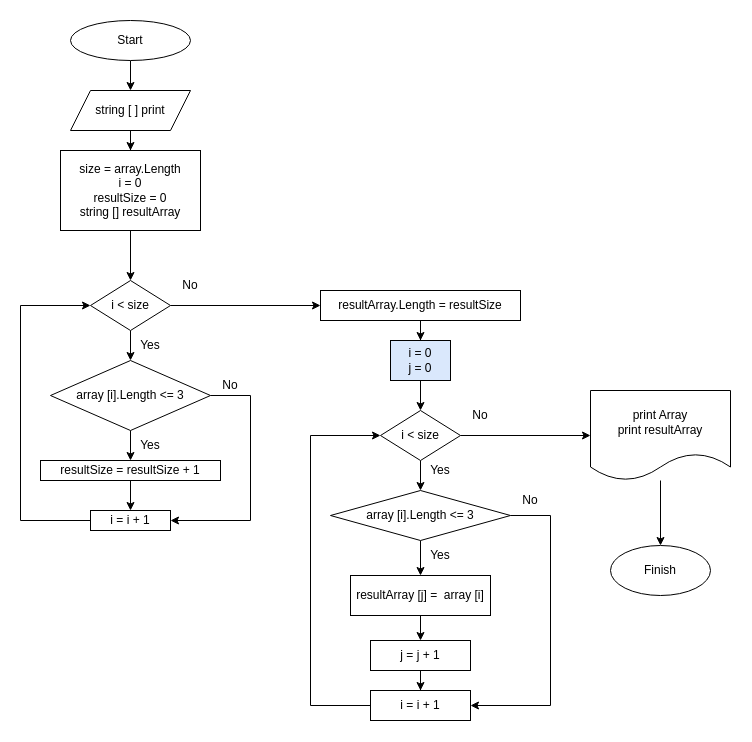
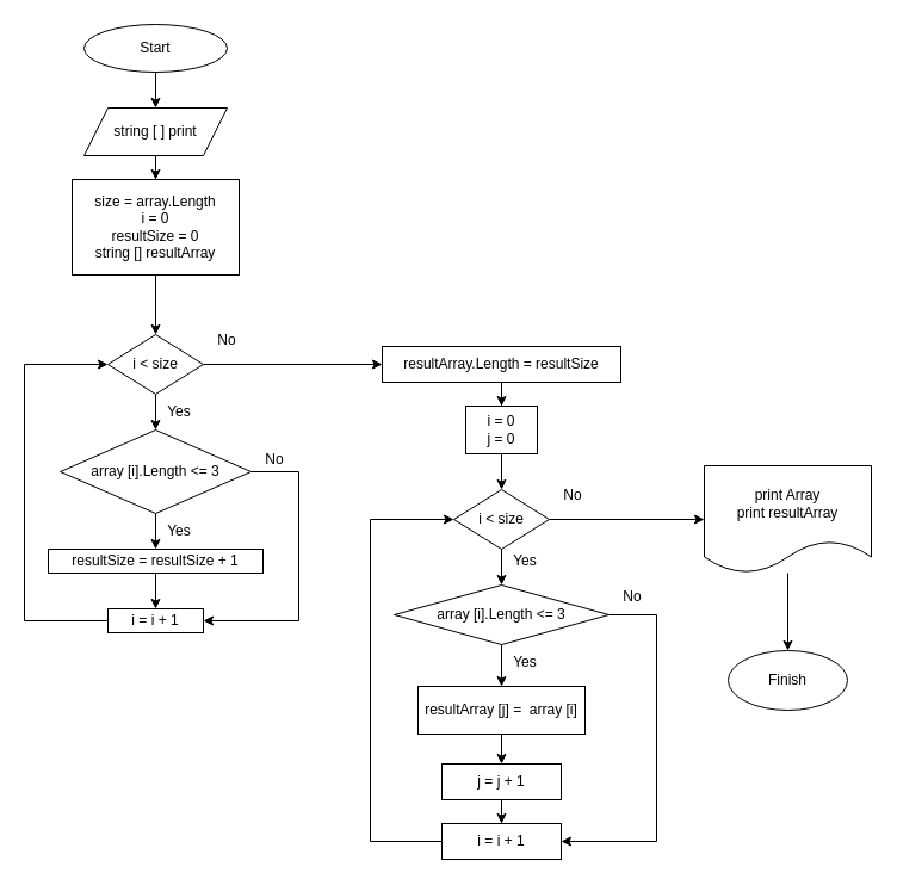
  <mxCell id="0" />
  <mxCell id="1" parent="0" />
  <mxCell id="2" value="" style="edgeStyle=orthogonalEdgeStyle;rounded=0;orthogonalLoop=1;jettySize=auto;html=1;" parent="1" source="3" target="5" edge="1"><mxGeometry relative="1" as="geometry" /></mxCell>
  <mxCell id="3" value="Start" style="ellipse;whiteSpace=wrap;html=1;" parent="1" vertex="1"><mxGeometry x="70" y="20" width="120" height="40" as="geometry" /></mxCell>
  <mxCell id="4" value="" style="edgeStyle=orthogonalEdgeStyle;rounded=0;orthogonalLoop=1;jettySize=auto;html=1;" parent="1" source="5" target="7" edge="1"><mxGeometry relative="1" as="geometry" /></mxCell>
  <mxCell id="5" value="string [ ] print" style="shape=parallelogram;perimeter=parallelogramPerimeter;whiteSpace=wrap;html=1;fixedSize=1;" parent="1" vertex="1"><mxGeometry x="70" y="90" width="120" height="40" as="geometry" /></mxCell>
  <mxCell id="6" value="" style="edgeStyle=orthogonalEdgeStyle;rounded=0;orthogonalLoop=1;jettySize=auto;html=1;entryX=0.5;entryY=0;entryDx=0;entryDy=0;" parent="1" source="7" target="10" edge="1"><mxGeometry relative="1" as="geometry"><mxPoint x="130" y="250" as="targetPoint" /></mxGeometry></mxCell>
  <mxCell id="7" value="size = array.Length&lt;br&gt;i = 0&lt;br&gt;resultSize = 0&lt;br&gt;string [] resultArray" style="whiteSpace=wrap;html=1;" parent="1" vertex="1"><mxGeometry x="60" y="150" width="140" height="80" as="geometry" /></mxCell>
  <mxCell id="8" value="" style="edgeStyle=orthogonalEdgeStyle;rounded=0;orthogonalLoop=1;jettySize=auto;html=1;" parent="1" source="10" target="13" edge="1"><mxGeometry relative="1" as="geometry" /></mxCell>
  <mxCell id="9" value="" style="edgeStyle=orthogonalEdgeStyle;rounded=0;orthogonalLoop=1;jettySize=auto;html=1;" parent="1" source="10" target="23" edge="1"><mxGeometry relative="1" as="geometry" /></mxCell>
  <mxCell id="10" value="i &amp;lt; size" style="rhombus;whiteSpace=wrap;html=1;" parent="1" vertex="1"><mxGeometry x="90" y="280" width="80" height="50" as="geometry" /></mxCell>
  <mxCell id="11" value="" style="edgeStyle=orthogonalEdgeStyle;rounded=0;orthogonalLoop=1;jettySize=auto;html=1;" parent="1" source="13" target="17" edge="1"><mxGeometry relative="1" as="geometry" /></mxCell>
  <mxCell id="12" style="edgeStyle=orthogonalEdgeStyle;rounded=0;orthogonalLoop=1;jettySize=auto;html=1;entryX=1;entryY=0.5;entryDx=0;entryDy=0;exitX=1;exitY=0.5;exitDx=0;exitDy=0;" parent="1" source="13" target="19" edge="1"><mxGeometry relative="1" as="geometry"><Array as="points"><mxPoint x="250" y="395" /><mxPoint x="250" y="520" /></Array></mxGeometry></mxCell>
  <mxCell id="13" value="array [i].Length &amp;lt;= 3" style="rhombus;whiteSpace=wrap;html=1;" parent="1" vertex="1"><mxGeometry x="50" y="360" width="160" height="70" as="geometry" /></mxCell>
  <mxCell id="14" value="No" style="text;html=1;strokeColor=none;fillColor=none;align=center;verticalAlign=middle;whiteSpace=wrap;rounded=0;" parent="1" vertex="1"><mxGeometry x="160" y="270" width="60" height="30" as="geometry" /></mxCell>
  <mxCell id="15" value="Yes" style="text;html=1;strokeColor=none;fillColor=none;align=center;verticalAlign=middle;whiteSpace=wrap;rounded=0;" parent="1" vertex="1"><mxGeometry x="130" y="330" width="40" height="30" as="geometry" /></mxCell>
  <mxCell id="16" value="" style="edgeStyle=orthogonalEdgeStyle;rounded=0;orthogonalLoop=1;jettySize=auto;html=1;" parent="1" source="17" target="19" edge="1"><mxGeometry relative="1" as="geometry" /></mxCell>
  <mxCell id="17" value="resultSize = resultSize&amp;nbsp;+ 1" style="whiteSpace=wrap;html=1;" parent="1" vertex="1"><mxGeometry x="40" y="460" width="180" height="20" as="geometry" /></mxCell>
  <mxCell id="18" style="edgeStyle=orthogonalEdgeStyle;rounded=0;orthogonalLoop=1;jettySize=auto;html=1;entryX=0;entryY=0.5;entryDx=0;entryDy=0;" parent="1" source="19" target="10" edge="1"><mxGeometry relative="1" as="geometry"><Array as="points"><mxPoint x="20" y="520" /><mxPoint x="20" y="305" /></Array></mxGeometry></mxCell>
  <mxCell id="19" value="i = i + 1" style="whiteSpace=wrap;html=1;" parent="1" vertex="1"><mxGeometry x="90" y="510" width="80" height="20" as="geometry" /></mxCell>
  <mxCell id="20" value="No" style="text;html=1;strokeColor=none;fillColor=none;align=center;verticalAlign=middle;whiteSpace=wrap;rounded=0;" parent="1" vertex="1"><mxGeometry x="210" y="370" width="40" height="30" as="geometry" /></mxCell>
  <mxCell id="21" value="Yes" style="text;html=1;strokeColor=none;fillColor=none;align=center;verticalAlign=middle;whiteSpace=wrap;rounded=0;" parent="1" vertex="1"><mxGeometry x="130" y="430" width="40" height="30" as="geometry" /></mxCell>
  <mxCell id="22" value="" style="edgeStyle=orthogonalEdgeStyle;rounded=0;orthogonalLoop=1;jettySize=auto;html=1;" parent="1" source="23" target="33" edge="1"><mxGeometry relative="1" as="geometry" /></mxCell>
  <mxCell id="23" value="resultArray.Length = resultSize" style="whiteSpace=wrap;html=1;" parent="1" vertex="1"><mxGeometry x="320" y="290" width="200" height="30" as="geometry" /></mxCell>
  <mxCell id="24" value="" style="edgeStyle=orthogonalEdgeStyle;rounded=0;orthogonalLoop=1;jettySize=auto;html=1;" parent="1" source="26" target="29" edge="1"><mxGeometry relative="1" as="geometry" /></mxCell>
  <mxCell id="25" value="" style="edgeStyle=orthogonalEdgeStyle;rounded=0;orthogonalLoop=1;jettySize=auto;html=1;entryX=0;entryY=0.5;entryDx=0;entryDy=0;" parent="1" source="26" target="42" edge="1"><mxGeometry relative="1" as="geometry"><mxPoint x="520" y="435" as="targetPoint" /></mxGeometry></mxCell>
  <mxCell id="26" value="i &amp;lt; size" style="rhombus;whiteSpace=wrap;html=1;" parent="1" vertex="1"><mxGeometry x="380" y="410" width="80" height="50" as="geometry" /></mxCell>
  <mxCell id="27" value="" style="edgeStyle=orthogonalEdgeStyle;rounded=0;orthogonalLoop=1;jettySize=auto;html=1;" parent="1" source="29" target="31" edge="1"><mxGeometry relative="1" as="geometry" /></mxCell>
  <mxCell id="28" style="edgeStyle=orthogonalEdgeStyle;rounded=0;orthogonalLoop=1;jettySize=auto;html=1;entryX=1;entryY=0.5;entryDx=0;entryDy=0;" parent="1" source="29" target="39" edge="1"><mxGeometry relative="1" as="geometry"><Array as="points"><mxPoint x="550" y="515" /><mxPoint x="550" y="705" /></Array></mxGeometry></mxCell>
  <mxCell id="29" value="array [i].Length &amp;lt;= 3" style="rhombus;whiteSpace=wrap;html=1;" parent="1" vertex="1"><mxGeometry x="330" y="490" width="180" height="50" as="geometry" /></mxCell>
  <mxCell id="30" value="" style="edgeStyle=orthogonalEdgeStyle;rounded=0;orthogonalLoop=1;jettySize=auto;html=1;" parent="1" source="31" target="37" edge="1"><mxGeometry relative="1" as="geometry" /></mxCell>
  <mxCell id="31" value="&lt;span style=&quot;&quot;&gt;resultArray [j] =&amp;nbsp; array [i]&lt;/span&gt;" style="whiteSpace=wrap;html=1;" parent="1" vertex="1"><mxGeometry x="350" y="575" width="140" height="40" as="geometry" /></mxCell>
  <mxCell id="32" value="" style="edgeStyle=orthogonalEdgeStyle;rounded=0;orthogonalLoop=1;jettySize=auto;html=1;" parent="1" source="33" target="26" edge="1"><mxGeometry relative="1" as="geometry" /></mxCell>
- <mxCell id="33" value="i = 0&lt;br&gt;j = 0" style="rounded=0;whiteSpace=wrap;html=1;fillColor=#dae8fc;" parent="1" vertex="1"><mxGeometry x="390" y="340" width="60" height="40" as="geometry" /></mxCell>
+ <mxCell id="33" value="i = 0&lt;br&gt;j = 0" style="rounded=0;whiteSpace=wrap;html=1;" parent="1" vertex="1"><mxGeometry x="390" y="340" width="60" height="40" as="geometry" /></mxCell>
  <mxCell id="34" value="Yes" style="text;html=1;strokeColor=none;fillColor=none;align=center;verticalAlign=middle;whiteSpace=wrap;rounded=0;" parent="1" vertex="1"><mxGeometry x="420" y="455" width="40" height="30" as="geometry" /></mxCell>
  <mxCell id="35" value="Yes" style="text;html=1;strokeColor=none;fillColor=none;align=center;verticalAlign=middle;whiteSpace=wrap;rounded=0;" parent="1" vertex="1"><mxGeometry x="420" y="540" width="40" height="30" as="geometry" /></mxCell>
  <mxCell id="36" value="" style="edgeStyle=orthogonalEdgeStyle;rounded=0;orthogonalLoop=1;jettySize=auto;html=1;" parent="1" source="37" target="39" edge="1"><mxGeometry relative="1" as="geometry" /></mxCell>
  <mxCell id="37" value="j = j + 1" style="whiteSpace=wrap;html=1;" parent="1" vertex="1"><mxGeometry x="370" y="640" width="100" height="30" as="geometry" /></mxCell>
  <mxCell id="38" style="edgeStyle=orthogonalEdgeStyle;rounded=0;orthogonalLoop=1;jettySize=auto;html=1;entryX=0;entryY=0.5;entryDx=0;entryDy=0;" parent="1" source="39" target="26" edge="1"><mxGeometry relative="1" as="geometry"><Array as="points"><mxPoint x="310" y="705" /><mxPoint x="310" y="435" /></Array></mxGeometry></mxCell>
  <mxCell id="39" value="i = i + 1" style="whiteSpace=wrap;html=1;" parent="1" vertex="1"><mxGeometry x="370" y="690" width="100" height="30" as="geometry" /></mxCell>
  <mxCell id="40" value="No" style="text;html=1;strokeColor=none;fillColor=none;align=center;verticalAlign=middle;whiteSpace=wrap;rounded=0;" parent="1" vertex="1"><mxGeometry x="510" y="485" width="40" height="30" as="geometry" /></mxCell>
  <mxCell id="41" value="" style="edgeStyle=orthogonalEdgeStyle;rounded=0;orthogonalLoop=1;jettySize=auto;html=1;" parent="1" source="42" target="44" edge="1"><mxGeometry relative="1" as="geometry" /></mxCell>
  <mxCell id="42" value="print Array&lt;br&gt;print resultArray" style="shape=document;whiteSpace=wrap;html=1;boundedLbl=1;" parent="1" vertex="1"><mxGeometry x="590" y="390" width="140" height="90" as="geometry" /></mxCell>
  <mxCell id="43" value="No" style="text;html=1;strokeColor=none;fillColor=none;align=center;verticalAlign=middle;whiteSpace=wrap;rounded=0;" parent="1" vertex="1"><mxGeometry x="460" y="400" width="40" height="30" as="geometry" /></mxCell>
  <mxCell id="44" value="Finish" style="ellipse;whiteSpace=wrap;html=1;" parent="1" vertex="1"><mxGeometry x="610" y="545" width="100" height="50" as="geometry" /></mxCell>
